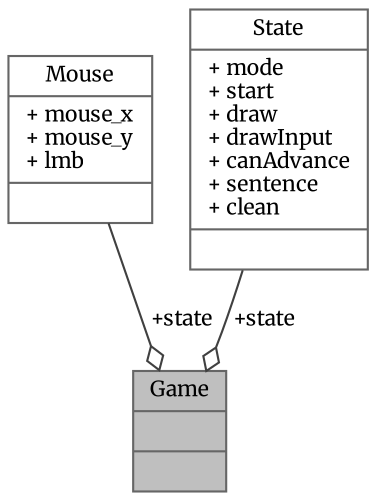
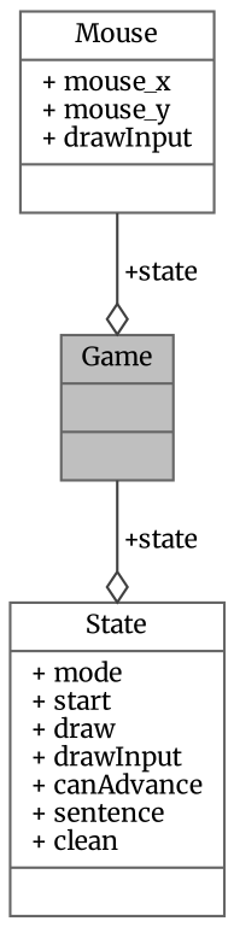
  digraph {
    fontname=Merriweather
    node [color=gray40 fillcolor=white fontname=Merriweather fontsize=10 shape=record style=filled]
    edge [arrowhead=odiamond color=grey25 fontname=Merriweather fontsize=10 labelfontname=Helvetica labelfontsize=10 style=solid]
    n1 [fillcolor=grey75 fontcolor=black height=0.2 label="{Game\n||}" width=0.4]
-   n2 [height=0.2 label="{Mouse\n|+ mouse_x\l+ mouse_y\l+ lmb\l|}" width=0.4]
+   n2 [height=0.2 label="{Mouse\n|+ mouse_x\l+ mouse_y\l+ drawInput\l|}" width=0.4]
    n3 [height=0.2 label="{State\n|+ mode\l+ start\l+ draw\l+ drawInput\l+ canAdvance\l+ sentence\l+ clean\l|}" width=0.4]
    n2 -> n1 [label=" +state"]
-   n3 -> n1 [label=" +state"]
+   n1 -> n3 [label=" +state"]
  }
